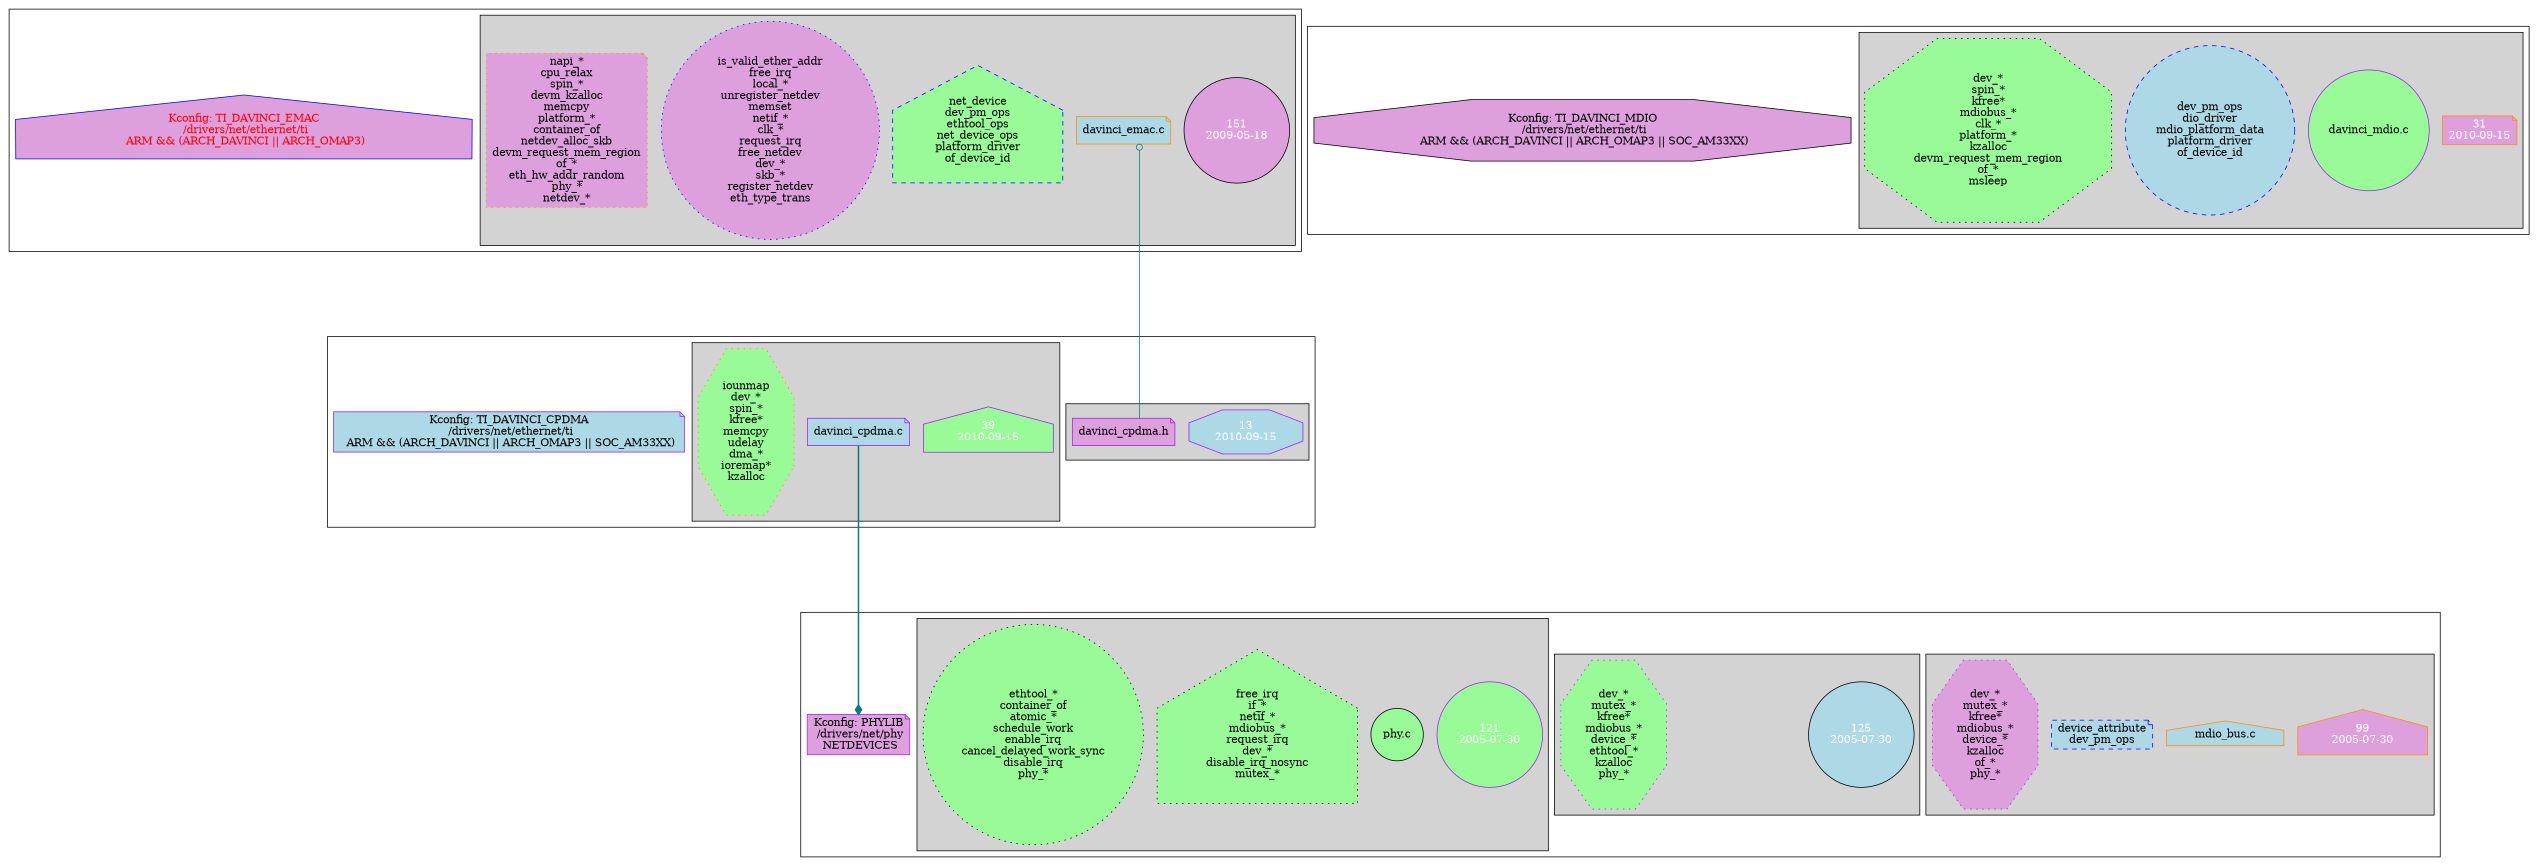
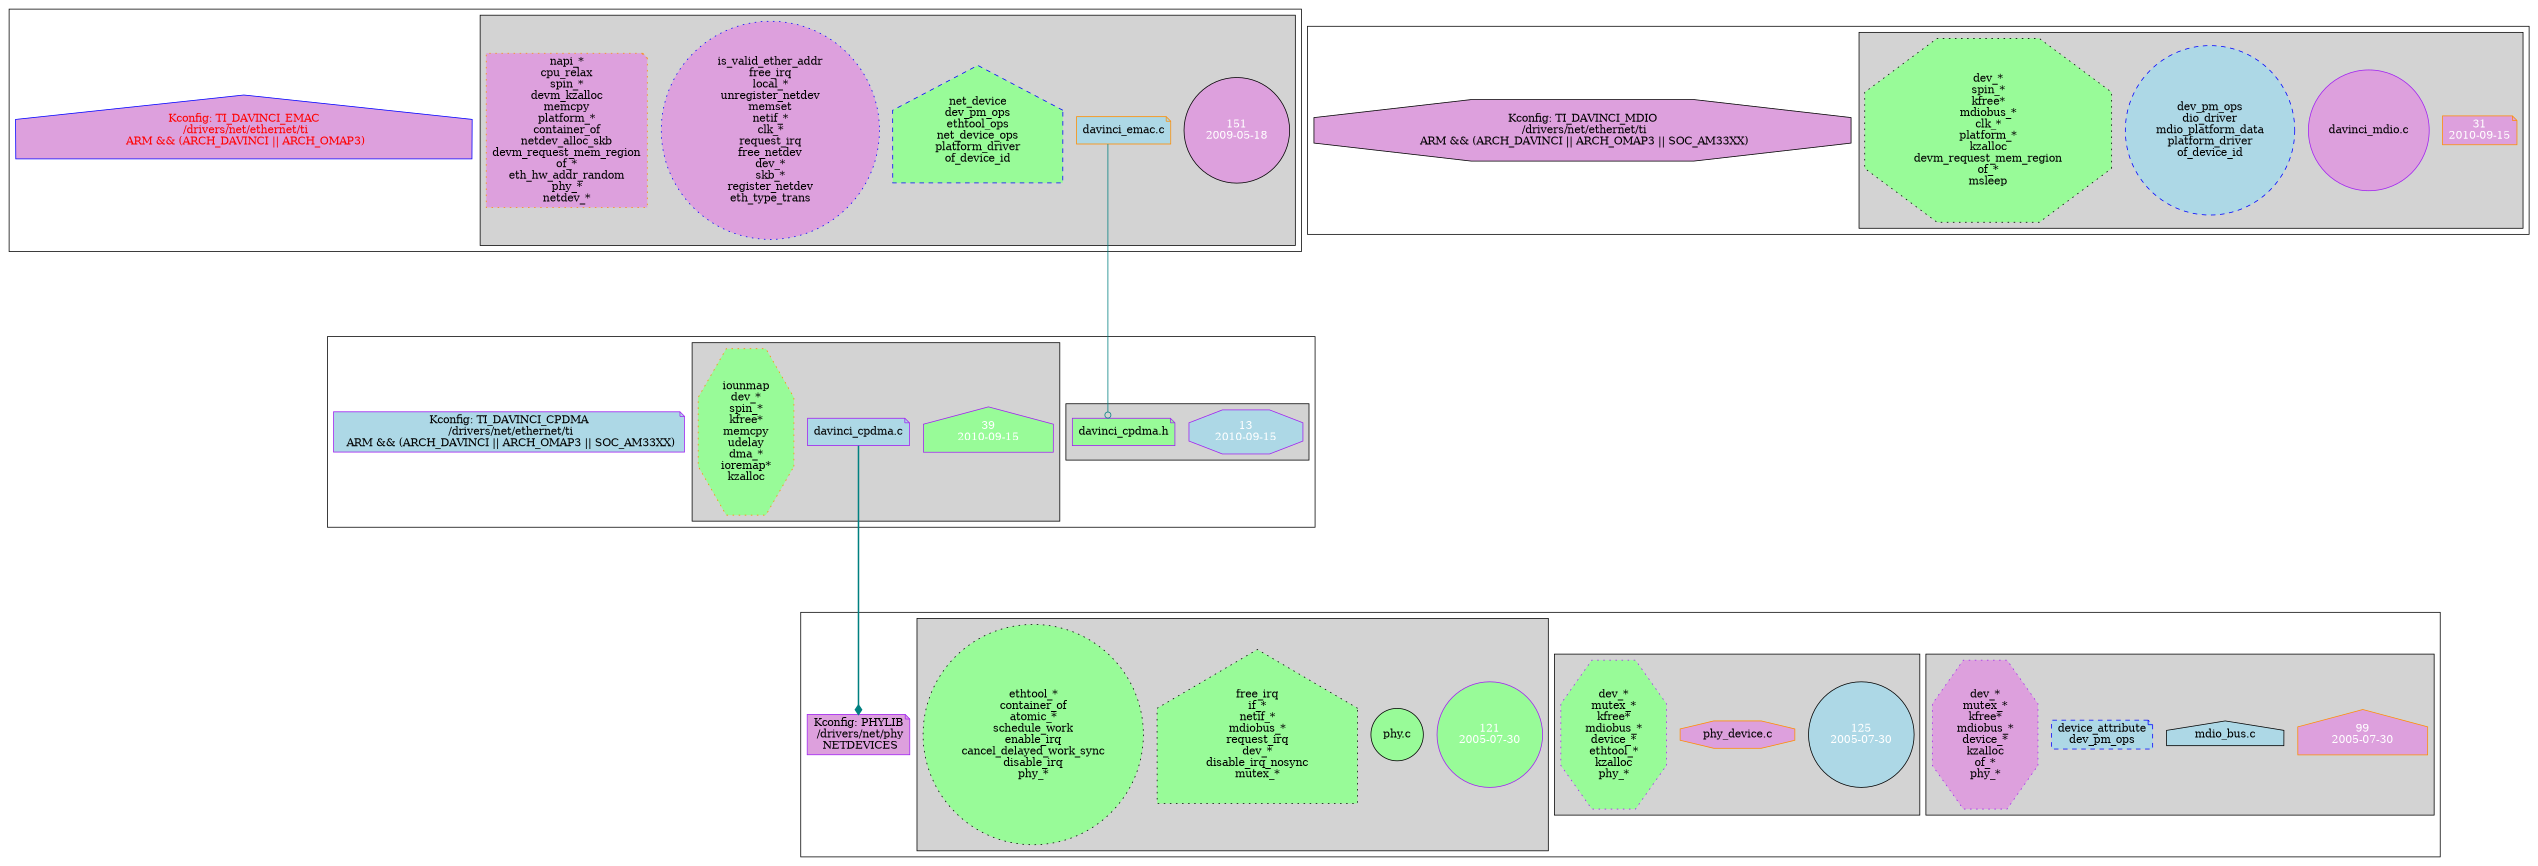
  digraph {
    ranksep=2
    splines=ortho
    node [color=purple fillcolor=plum fontcolor=black shape=circle style=filled]
    edge [color=teal]
    n1 [color=black fontcolor=white label="151\n2009-05-18"]
    n2 [color=darkorange fillcolor=lightblue label="davinci_emac.c\n" shape=note]
    n3 [color=blue fillcolor=palegreen label="net_device\ndev_pm_ops\nethtool_ops\nnet_device_ops\nplatform_driver\nof_device_id\n" shape=house style="filled,dashed"]
    n4 [color=blue label="is_valid_ether_addr\nfree_irq\nlocal_*\nunregister_netdev\nmemset\nnetif_*\nclk_*\nrequest_irq\nfree_netdev\ndev_*\nskb_*\nregister_netdev\neth_type_trans\n" style="filled,dotted"]
    n5 [color=darkorange label="napi_*\ncpu_relax\nspin_*\ndevm_kzalloc\nmemcpy\nplatform_*\ncontainer_of\nnetdev_alloc_skb\ndevm_request_mem_region\nof_*\neth_hw_addr_random\nphy_*\nnetdev_*\n" shape=note style="filled,dotted"]
    n6 [color=blue fontcolor=red label="Kconfig: TI_DAVINCI_EMAC\n /drivers/net/ethernet/ti\n  ARM && (ARCH_DAVINCI || ARCH_OMAP3) " shape=house]
    n7 [color=darkorange fontcolor=white label="31\n2010-09-15" shape=note]
-   n8 [fillcolor=palegreen label="davinci_mdio.c\n"]
+   n8 [label="davinci_mdio.c\n"]
    n9 [color=blue fillcolor=lightblue label="dev_pm_ops\ndio_driver\nmdio_platform_data\nplatform_driver\nof_device_id\n" style="filled,dashed"]
    n10 [color=black fillcolor=palegreen label="dev_*\nspin_*\nkfree*\nmdiobus_*\nclk_*\nplatform_*\nkzalloc\ndevm_request_mem_region\nof_*\nmsleep\n" shape=octagon style="filled,dotted"]
    n11 [color=black label="Kconfig: TI_DAVINCI_MDIO\n /drivers/net/ethernet/ti\n  ARM && (ARCH_DAVINCI || ARCH_OMAP3 || SOC_AM33XX) " shape=octagon fontcolor=""]
    n12 [fillcolor=lightblue fontcolor=white label="13\n2010-09-15" shape=octagon]
-   n13 [label="davinci_cpdma.h\n" shape=note]
+   n13 [fillcolor=palegreen label="davinci_cpdma.h\n" shape=note]
    n14 [fillcolor=palegreen fontcolor=white label="39\n2010-09-15" shape=house]
    n15 [fillcolor=lightblue label="davinci_cpdma.c\n" shape=note]
    n16 [color=darkorange fillcolor=palegreen label="iounmap\ndev_*\nspin_*\nkfree*\nmemcpy\nudelay\ndma_*\nioremap*\nkzalloc\n" shape=octagon style="filled,dotted"]
    n17 [fillcolor=lightblue label="Kconfig: TI_DAVINCI_CPDMA\n /drivers/net/ethernet/ti\n  ARM && (ARCH_DAVINCI || ARCH_OMAP3 || SOC_AM33XX) " shape=note fontcolor=""]
    n18 [color=darkorange fontcolor=white label="99\n2005-07-30" shape=house]
-   n19 [color=darkorange fillcolor=lightblue label="mdio_bus.c\n" shape=house]
+   n19 [color=black fillcolor=lightblue label="mdio_bus.c\n" shape=house]
    n20 [color=blue fillcolor=lightblue label="device_attribute\ndev_pm_ops\n" shape=note style="filled,dashed"]
    n21 [label="dev_*\nmutex_*\nkfree*\nmdiobus_*\ndevice_*\nkzalloc\nof_*\nphy_*\n" shape=octagon style="filled,dotted"]
    n22 [color=black fillcolor=lightblue fontcolor=white label="125\n2005-07-30"]
+   n23 [color=darkorange label="phy_device.c\n" shape=octagon]
    n24 [fillcolor=palegreen label="dev_*\nmutex_*\nkfree*\nmdiobus_*\ndevice_*\nethtool_*\nkzalloc\nphy_*\n" shape=octagon style="filled,dotted"]
    n25 [fillcolor=palegreen fontcolor=white label="121\n2005-07-30"]
    n26 [color=black fillcolor=palegreen label="phy.c\n"]
    n27 [color=black fillcolor=palegreen label="free_irq\nif_*\nnetif_*\nmdiobus_*\nrequest_irq\ndev_*\ndisable_irq_nosync\nmutex_*\n" shape=house style="filled,dotted"]
    n28 [color=black fillcolor=palegreen label="ethtool_*\ncontainer_of\natomic_*\nschedule_work\nenable_irq\ncancel_delayed_work_sync\ndisable_irq\nphy_*\n" style="filled,dotted"]
    n29 [label="Kconfig: PHYLIB\n /drivers/net/phy\n  NETDEVICES " shape=note fontcolor=""]
    subgraph cluster_1 {
      n6
      subgraph cluster_2 {
        style=filled
        n1
        n2
        n3
        n4
        n5
      }
    }
    subgraph cluster_3 {
      n11
      subgraph cluster_4 {
        style=filled
        n7
        n8
        n9
        n10
      }
    }
    subgraph cluster_5 {
      n17
      subgraph cluster_6 {
        style=filled
        n12
        n13
      }
      subgraph cluster_7 {
        style=filled
        n14
        n15
        n16
      }
    }
    subgraph cluster_8 {
      n29
      subgraph cluster_9 {
        style=filled
        n18
        n19
        n20
        n21
      }
      subgraph cluster_10 {
        style=filled
        n22
+       n23
        n24
      }
      subgraph cluster_11 {
        style=filled
        n25
        n26
        n27
        n28
      }
    }
-   n13 -> n2 [arrowhead=odot style=solid]
+   n2 -> n13 [arrowhead=odot style=solid]
    n15 -> n29 [arrowhead=diamond style=bold]
  }
